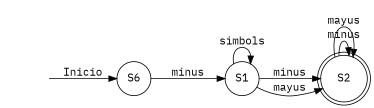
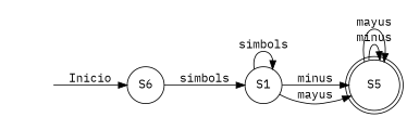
  digraph {
    fontname="IBM Plex Mono"
    rankdir=LR
    node [fontname="IBM Plex Mono" shape=circle]
    edge [fontname="IBM Plex Mono"]
    n1 [label=S6]
    n2 [label=S1]
-   n3 [label=S2 shape=doublecircle]
+   n3 [label=S5 shape=doublecircle]
    vacio [shape=none style=invisible]
-   n1 -> n2 [label=minus]
+   n1 -> n2 [label=simbols]
    n2 -> n2 [label=simbols]
    n2 -> n3 [label=minus]
    n2 -> n3 [label=mayus]
    n3 -> n3 [label=minus]
    n3 -> n3 [label=mayus]
    vacio -> n1 [label=Inicio]
  }
